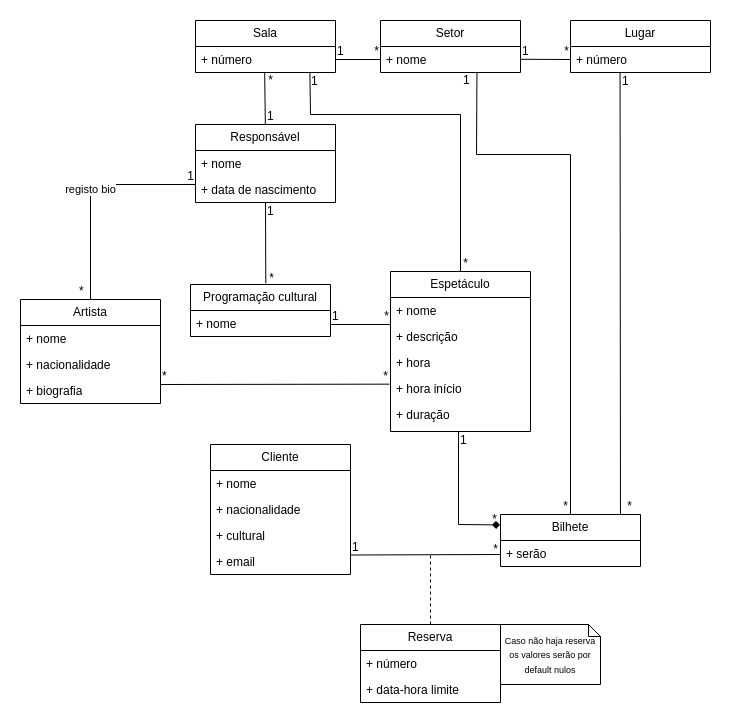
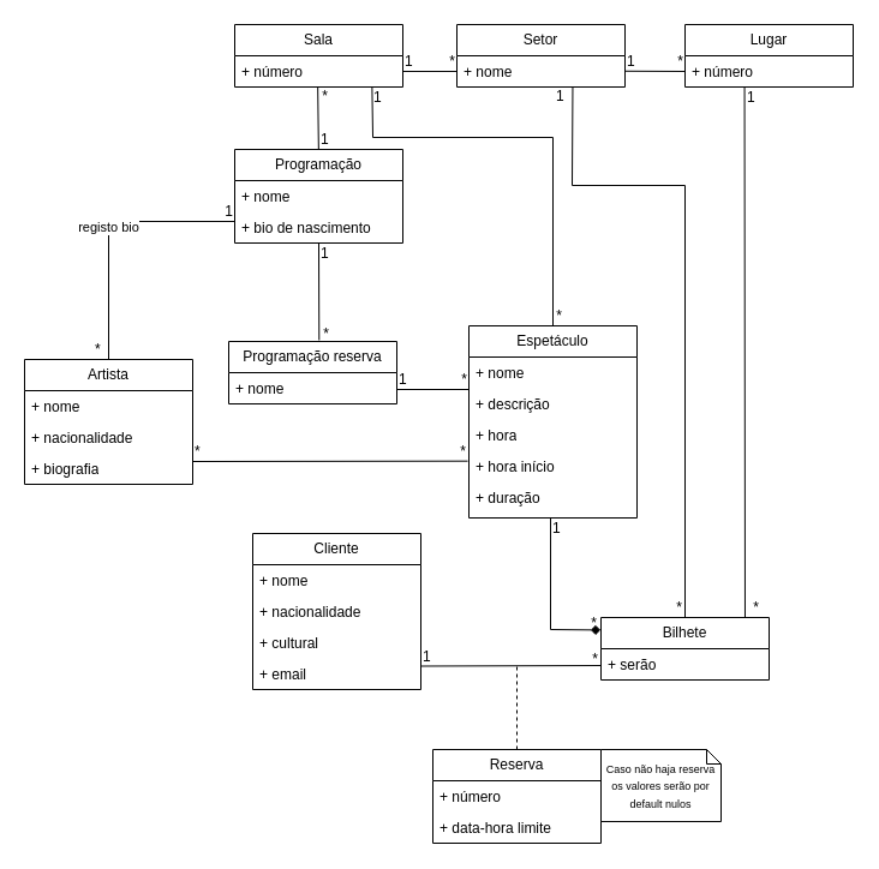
  <mxCell id="0" />
  <mxCell id="1" parent="0" />
  <mxCell id="2" value="Sala" style="swimlane;fontStyle=0;childLayout=stackLayout;horizontal=1;startSize=26;fillColor=none;horizontalStack=0;resizeParent=1;resizeParentMax=0;resizeLast=0;collapsible=1;marginBottom=0;whiteSpace=wrap;html=1;" vertex="1" parent="1"><mxGeometry x="195" y="20" width="140" height="52" as="geometry" /></mxCell>
  <mxCell id="3" value="+ número" style="text;strokeColor=none;fillColor=none;align=left;verticalAlign=top;spacingLeft=4;spacingRight=4;overflow=hidden;rotatable=0;points=[[0,0.5],[1,0.5]];portConstraint=eastwest;whiteSpace=wrap;html=1;" vertex="1" parent="2"><mxGeometry y="26" width="140" height="26" as="geometry" /></mxCell>
  <mxCell id="4" value="Setor" style="swimlane;fontStyle=0;childLayout=stackLayout;horizontal=1;startSize=26;fillColor=none;horizontalStack=0;resizeParent=1;resizeParentMax=0;resizeLast=0;collapsible=1;marginBottom=0;whiteSpace=wrap;html=1;" vertex="1" parent="1"><mxGeometry x="380" y="20" width="140" height="52" as="geometry" /></mxCell>
  <mxCell id="5" value="+ nome" style="text;strokeColor=none;fillColor=none;align=left;verticalAlign=top;spacingLeft=4;spacingRight=4;overflow=hidden;rotatable=0;points=[[0,0.5],[1,0.5]];portConstraint=eastwest;whiteSpace=wrap;html=1;" vertex="1" parent="4"><mxGeometry y="26" width="140" height="26" as="geometry" /></mxCell>
- <mxCell id="6" value="Responsável " style="swimlane;fontStyle=0;childLayout=stackLayout;horizontal=1;startSize=26;fillColor=none;horizontalStack=0;resizeParent=1;resizeParentMax=0;resizeLast=0;collapsible=1;marginBottom=0;whiteSpace=wrap;html=1;" vertex="1" parent="1"><mxGeometry x="195" y="124" width="140" height="78" as="geometry" /></mxCell>
+ <mxCell id="6" value="Programação " style="swimlane;fontStyle=0;childLayout=stackLayout;horizontal=1;startSize=26;fillColor=none;horizontalStack=0;resizeParent=1;resizeParentMax=0;resizeLast=0;collapsible=1;marginBottom=0;whiteSpace=wrap;html=1;" vertex="1" parent="1"><mxGeometry x="195" y="124" width="140" height="78" as="geometry" /></mxCell>
  <mxCell id="7" value="+ nome" style="text;strokeColor=none;fillColor=none;align=left;verticalAlign=top;spacingLeft=4;spacingRight=4;overflow=hidden;rotatable=0;points=[[0,0.5],[1,0.5]];portConstraint=eastwest;whiteSpace=wrap;html=1;" vertex="1" parent="6"><mxGeometry y="26" width="140" height="26" as="geometry" /></mxCell>
- <mxCell id="8" value="+ data de nascimento" style="text;strokeColor=none;fillColor=none;align=left;verticalAlign=top;spacingLeft=4;spacingRight=4;overflow=hidden;rotatable=0;points=[[0,0.5],[1,0.5]];portConstraint=eastwest;whiteSpace=wrap;html=1;" vertex="1" parent="6"><mxGeometry y="52" width="140" height="26" as="geometry" /></mxCell>
+ <mxCell id="8" value="+ bio de nascimento" style="text;strokeColor=none;fillColor=none;align=left;verticalAlign=top;spacingLeft=4;spacingRight=4;overflow=hidden;rotatable=0;points=[[0,0.5],[1,0.5]];portConstraint=eastwest;whiteSpace=wrap;html=1;" vertex="1" parent="6"><mxGeometry y="52" width="140" height="26" as="geometry" /></mxCell>
  <mxCell id="9" value="Lugar" style="swimlane;fontStyle=0;childLayout=stackLayout;horizontal=1;startSize=26;fillColor=none;horizontalStack=0;resizeParent=1;resizeParentMax=0;resizeLast=0;collapsible=1;marginBottom=0;whiteSpace=wrap;html=1;" vertex="1" parent="1"><mxGeometry x="570" y="20" width="140" height="52" as="geometry" /></mxCell>
  <mxCell id="10" value="+ número" style="text;strokeColor=none;fillColor=none;align=left;verticalAlign=top;spacingLeft=4;spacingRight=4;overflow=hidden;rotatable=0;points=[[0,0.5],[1,0.5]];portConstraint=eastwest;whiteSpace=wrap;html=1;" vertex="1" parent="9"><mxGeometry y="26" width="140" height="26" as="geometry" /></mxCell>
  <mxCell id="11" value="" style="endArrow=none;html=1;rounded=0;exitX=1;exitY=0.5;exitDx=0;exitDy=0;entryX=0;entryY=0.5;entryDx=0;entryDy=0;" edge="1" parent="1" source="3" target="5"><mxGeometry relative="1" as="geometry"><mxPoint x="340" y="59" as="sourcePoint" /><mxPoint x="380" y="60" as="targetPoint" /></mxGeometry></mxCell>
  <mxCell id="12" value="1" style="resizable=0;html=1;whiteSpace=wrap;align=left;verticalAlign=bottom;" connectable="0" vertex="1" parent="11"><mxGeometry x="-1" relative="1" as="geometry" /></mxCell>
  <mxCell id="13" value="*" style="resizable=0;html=1;whiteSpace=wrap;align=right;verticalAlign=bottom;" connectable="0" vertex="1" parent="11"><mxGeometry x="1" relative="1" as="geometry" /></mxCell>
  <mxCell id="14" value="" style="endArrow=none;html=1;rounded=0;exitX=1;exitY=0.5;exitDx=0;exitDy=0;entryX=0;entryY=0.5;entryDx=0;entryDy=0;" edge="1" parent="1" target="10"><mxGeometry relative="1" as="geometry"><mxPoint x="520" y="58.78" as="sourcePoint" /><mxPoint x="565" y="58.78" as="targetPoint" /></mxGeometry></mxCell>
  <mxCell id="15" value="1" style="resizable=0;html=1;whiteSpace=wrap;align=left;verticalAlign=bottom;" connectable="0" vertex="1" parent="14"><mxGeometry x="-1" relative="1" as="geometry" /></mxCell>
  <mxCell id="16" value="*" style="resizable=0;html=1;whiteSpace=wrap;align=right;verticalAlign=bottom;" connectable="0" vertex="1" parent="14"><mxGeometry x="1" relative="1" as="geometry" /></mxCell>
  <mxCell id="17" value="" style="endArrow=none;html=1;rounded=0;exitX=0.5;exitY=0;exitDx=0;exitDy=0;entryX=0.494;entryY=1.001;entryDx=0;entryDy=0;entryPerimeter=0;" edge="1" parent="1"><mxGeometry relative="1" as="geometry"><mxPoint x="264.85" y="124" as="sourcePoint" /><mxPoint x="264.16" y="72.026" as="targetPoint" /></mxGeometry></mxCell>
  <mxCell id="18" value="1" style="resizable=0;html=1;whiteSpace=wrap;align=left;verticalAlign=bottom;" connectable="0" vertex="1" parent="17"><mxGeometry x="-1" relative="1" as="geometry" /></mxCell>
  <mxCell id="19" value="*" style="resizable=0;html=1;whiteSpace=wrap;align=right;verticalAlign=bottom;" connectable="0" vertex="1" parent="17"><mxGeometry x="1" relative="1" as="geometry"><mxPoint x="10" y="16" as="offset" /></mxGeometry></mxCell>
- <mxCell id="20" value="Programação cultural" style="swimlane;fontStyle=0;childLayout=stackLayout;horizontal=1;startSize=26;fillColor=none;horizontalStack=0;resizeParent=1;resizeParentMax=0;resizeLast=0;collapsible=1;marginBottom=0;whiteSpace=wrap;html=1;" vertex="1" parent="1"><mxGeometry x="190" y="284" width="140" height="52" as="geometry" /></mxCell>
+ <mxCell id="20" value="Programação reserva" style="swimlane;fontStyle=0;childLayout=stackLayout;horizontal=1;startSize=26;fillColor=none;horizontalStack=0;resizeParent=1;resizeParentMax=0;resizeLast=0;collapsible=1;marginBottom=0;whiteSpace=wrap;html=1;" vertex="1" parent="1"><mxGeometry x="190" y="284" width="140" height="52" as="geometry" /></mxCell>
  <mxCell id="21" value="+ nome" style="text;strokeColor=none;fillColor=none;align=left;verticalAlign=top;spacingLeft=4;spacingRight=4;overflow=hidden;rotatable=0;points=[[0,0.5],[1,0.5]];portConstraint=eastwest;whiteSpace=wrap;html=1;" vertex="1" parent="20"><mxGeometry y="26" width="140" height="26" as="geometry" /></mxCell>
  <mxCell id="22" value="" style="endArrow=none;html=1;rounded=0;" edge="1" parent="1"><mxGeometry relative="1" as="geometry"><mxPoint x="330" y="324" as="sourcePoint" /><mxPoint x="390" y="324" as="targetPoint" /></mxGeometry></mxCell>
  <mxCell id="23" value="1" style="resizable=0;html=1;whiteSpace=wrap;align=left;verticalAlign=bottom;" connectable="0" vertex="1" parent="22"><mxGeometry x="-1" relative="1" as="geometry" /></mxCell>
  <mxCell id="24" value="*" style="resizable=0;html=1;whiteSpace=wrap;align=right;verticalAlign=bottom;" connectable="0" vertex="1" parent="22"><mxGeometry x="1" relative="1" as="geometry" /></mxCell>
  <mxCell id="25" value="Espetáculo" style="swimlane;fontStyle=0;childLayout=stackLayout;horizontal=1;startSize=26;fillColor=none;horizontalStack=0;resizeParent=1;resizeParentMax=0;resizeLast=0;collapsible=1;marginBottom=0;whiteSpace=wrap;html=1;" vertex="1" parent="1"><mxGeometry x="390" y="271" width="140" height="160" as="geometry" /></mxCell>
  <mxCell id="26" value="+ nome" style="text;strokeColor=none;fillColor=none;align=left;verticalAlign=top;spacingLeft=4;spacingRight=4;overflow=hidden;rotatable=0;points=[[0,0.5],[1,0.5]];portConstraint=eastwest;whiteSpace=wrap;html=1;" vertex="1" parent="25"><mxGeometry y="26" width="140" height="26" as="geometry" /></mxCell>
  <mxCell id="27" value="+ descrição" style="text;strokeColor=none;fillColor=none;align=left;verticalAlign=top;spacingLeft=4;spacingRight=4;overflow=hidden;rotatable=0;points=[[0,0.5],[1,0.5]];portConstraint=eastwest;whiteSpace=wrap;html=1;" vertex="1" parent="25"><mxGeometry y="52" width="140" height="26" as="geometry" /></mxCell>
  <mxCell id="28" value="+ hora" style="text;strokeColor=none;fillColor=none;align=left;verticalAlign=top;spacingLeft=4;spacingRight=4;overflow=hidden;rotatable=0;points=[[0,0.5],[1,0.5]];portConstraint=eastwest;whiteSpace=wrap;html=1;" vertex="1" parent="25"><mxGeometry y="78" width="140" height="26" as="geometry" /></mxCell>
  <mxCell id="29" value="+ hora início" style="text;strokeColor=none;fillColor=none;align=left;verticalAlign=top;spacingLeft=4;spacingRight=4;overflow=hidden;rotatable=0;points=[[0,0.5],[1,0.5]];portConstraint=eastwest;whiteSpace=wrap;html=1;" vertex="1" parent="25"><mxGeometry y="104" width="140" height="26" as="geometry" /></mxCell>
  <mxCell id="30" value="+ duração" style="text;strokeColor=none;fillColor=none;align=left;verticalAlign=top;spacingLeft=4;spacingRight=4;overflow=hidden;rotatable=0;points=[[0,0.5],[1,0.5]];portConstraint=eastwest;whiteSpace=wrap;html=1;" vertex="1" parent="25"><mxGeometry y="130" width="140" height="30" as="geometry" /></mxCell>
  <mxCell id="31" value="" style="endArrow=none;html=1;rounded=0;entryX=0.571;entryY=-0.009;entryDx=0;entryDy=0;entryPerimeter=0;exitX=0.5;exitY=1;exitDx=0;exitDy=0;" edge="1" parent="1" source="6"><mxGeometry relative="1" as="geometry"><mxPoint x="265" y="204" as="sourcePoint" /><mxPoint x="265.3" y="282.958" as="targetPoint" /></mxGeometry></mxCell>
  <mxCell id="32" value="1" style="resizable=0;html=1;whiteSpace=wrap;align=left;verticalAlign=bottom;" connectable="0" vertex="1" parent="31"><mxGeometry x="-1" relative="1" as="geometry"><mxPoint y="17" as="offset" /></mxGeometry></mxCell>
  <mxCell id="33" value="*" style="resizable=0;html=1;whiteSpace=wrap;align=right;verticalAlign=bottom;" connectable="0" vertex="1" parent="31"><mxGeometry x="1" relative="1" as="geometry"><mxPoint x="10" y="3" as="offset" /></mxGeometry></mxCell>
  <mxCell id="34" value="" style="endArrow=none;html=1;rounded=0;entryX=0.5;entryY=0;entryDx=0;entryDy=0;exitX=0.817;exitY=1.01;exitDx=0;exitDy=0;exitPerimeter=0;" edge="1" parent="1" target="25"><mxGeometry relative="1" as="geometry"><mxPoint x="309.38" y="72.26" as="sourcePoint" /><mxPoint x="520" y="204" as="targetPoint" /><Array as="points"><mxPoint x="310" y="114" /><mxPoint x="460" y="114" /></Array></mxGeometry></mxCell>
  <mxCell id="35" value="1" style="resizable=0;html=1;whiteSpace=wrap;align=left;verticalAlign=bottom;" connectable="0" vertex="1" parent="34"><mxGeometry x="-1" relative="1" as="geometry"><mxPoint y="17" as="offset" /></mxGeometry></mxCell>
  <mxCell id="36" value="*" style="resizable=0;html=1;whiteSpace=wrap;align=right;verticalAlign=bottom;" connectable="0" vertex="1" parent="34"><mxGeometry x="1" relative="1" as="geometry"><mxPoint x="9" as="offset" /></mxGeometry></mxCell>
  <mxCell id="37" value="Artista" style="swimlane;fontStyle=0;childLayout=stackLayout;horizontal=1;startSize=26;fillColor=none;horizontalStack=0;resizeParent=1;resizeParentMax=0;resizeLast=0;collapsible=1;marginBottom=0;whiteSpace=wrap;html=1;" vertex="1" parent="1"><mxGeometry x="20" y="299" width="140" height="104" as="geometry" /></mxCell>
  <mxCell id="38" value="+ nome" style="text;strokeColor=none;fillColor=none;align=left;verticalAlign=top;spacingLeft=4;spacingRight=4;overflow=hidden;rotatable=0;points=[[0,0.5],[1,0.5]];portConstraint=eastwest;whiteSpace=wrap;html=1;" vertex="1" parent="37"><mxGeometry y="26" width="140" height="26" as="geometry" /></mxCell>
  <mxCell id="39" value="+ nacionalidade" style="text;strokeColor=none;fillColor=none;align=left;verticalAlign=top;spacingLeft=4;spacingRight=4;overflow=hidden;rotatable=0;points=[[0,0.5],[1,0.5]];portConstraint=eastwest;whiteSpace=wrap;html=1;" vertex="1" parent="37"><mxGeometry y="52" width="140" height="26" as="geometry" /></mxCell>
  <mxCell id="40" value="+ biografia" style="text;strokeColor=none;fillColor=none;align=left;verticalAlign=top;spacingLeft=4;spacingRight=4;overflow=hidden;rotatable=0;points=[[0,0.5],[1,0.5]];portConstraint=eastwest;whiteSpace=wrap;html=1;" vertex="1" parent="37"><mxGeometry y="78" width="140" height="26" as="geometry" /></mxCell>
  <mxCell id="41" value="registo bio" style="endArrow=none;html=1;rounded=0;exitX=0.5;exitY=0;exitDx=0;exitDy=0;" edge="1" parent="1" source="37"><mxGeometry relative="1" as="geometry"><mxPoint x="35" y="184" as="sourcePoint" /><mxPoint x="195" y="184" as="targetPoint" /><Array as="points"><mxPoint x="90" y="184" /></Array></mxGeometry></mxCell>
  <mxCell id="42" value="*" style="resizable=0;html=1;whiteSpace=wrap;align=left;verticalAlign=bottom;" connectable="0" vertex="1" parent="41"><mxGeometry x="-1" relative="1" as="geometry"><mxPoint x="-13" as="offset" /></mxGeometry></mxCell>
  <mxCell id="43" value="1" style="resizable=0;html=1;whiteSpace=wrap;align=right;verticalAlign=bottom;" connectable="0" vertex="1" parent="41"><mxGeometry x="1" relative="1" as="geometry" /></mxCell>
  <mxCell id="44" value="" style="endArrow=none;html=1;rounded=0;entryX=-0.007;entryY=0.333;entryDx=0;entryDy=0;entryPerimeter=0;" edge="1" parent="1" target="29"><mxGeometry relative="1" as="geometry"><mxPoint x="160" y="384" as="sourcePoint" /><mxPoint x="320" y="384" as="targetPoint" /></mxGeometry></mxCell>
  <mxCell id="45" value="*" style="resizable=0;html=1;whiteSpace=wrap;align=left;verticalAlign=bottom;" connectable="0" vertex="1" parent="44"><mxGeometry x="-1" relative="1" as="geometry" /></mxCell>
  <mxCell id="46" value="*" style="resizable=0;html=1;whiteSpace=wrap;align=right;verticalAlign=bottom;" connectable="0" vertex="1" parent="44"><mxGeometry x="1" relative="1" as="geometry" /></mxCell>
  <mxCell id="47" value="Cliente" style="swimlane;fontStyle=0;childLayout=stackLayout;horizontal=1;startSize=26;fillColor=none;horizontalStack=0;resizeParent=1;resizeParentMax=0;resizeLast=0;collapsible=1;marginBottom=0;whiteSpace=wrap;html=1;" vertex="1" parent="1"><mxGeometry x="210" y="444" width="140" height="130" as="geometry" /></mxCell>
  <mxCell id="48" value="+ nome" style="text;strokeColor=none;fillColor=none;align=left;verticalAlign=top;spacingLeft=4;spacingRight=4;overflow=hidden;rotatable=0;points=[[0,0.5],[1,0.5]];portConstraint=eastwest;whiteSpace=wrap;html=1;" vertex="1" parent="47"><mxGeometry y="26" width="140" height="26" as="geometry" /></mxCell>
  <mxCell id="49" value="+ nacionalidade" style="text;strokeColor=none;fillColor=none;align=left;verticalAlign=top;spacingLeft=4;spacingRight=4;overflow=hidden;rotatable=0;points=[[0,0.5],[1,0.5]];portConstraint=eastwest;whiteSpace=wrap;html=1;" vertex="1" parent="47"><mxGeometry y="52" width="140" height="26" as="geometry" /></mxCell>
  <mxCell id="50" value="+ cultural" style="text;strokeColor=none;fillColor=none;align=left;verticalAlign=top;spacingLeft=4;spacingRight=4;overflow=hidden;rotatable=0;points=[[0,0.5],[1,0.5]];portConstraint=eastwest;whiteSpace=wrap;html=1;" vertex="1" parent="47"><mxGeometry y="78" width="140" height="26" as="geometry" /></mxCell>
  <mxCell id="51" value="+ email" style="text;strokeColor=none;fillColor=none;align=left;verticalAlign=top;spacingLeft=4;spacingRight=4;overflow=hidden;rotatable=0;points=[[0,0.5],[1,0.5]];portConstraint=eastwest;whiteSpace=wrap;html=1;" vertex="1" parent="47"><mxGeometry y="104" width="140" height="26" as="geometry" /></mxCell>
  <mxCell id="52" value="Bilhete" style="swimlane;fontStyle=0;childLayout=stackLayout;horizontal=1;startSize=26;fillColor=none;horizontalStack=0;resizeParent=1;resizeParentMax=0;resizeLast=0;collapsible=1;marginBottom=0;whiteSpace=wrap;html=1;" vertex="1" parent="1"><mxGeometry x="500" y="514" width="140" height="52" as="geometry" /></mxCell>
  <mxCell id="53" value="+ serão" style="text;strokeColor=none;fillColor=none;align=left;verticalAlign=top;spacingLeft=4;spacingRight=4;overflow=hidden;rotatable=0;points=[[0,0.5],[1,0.5]];portConstraint=eastwest;whiteSpace=wrap;html=1;" vertex="1" parent="52"><mxGeometry y="26" width="140" height="26" as="geometry" /></mxCell>
  <mxCell id="54" value="" style="endArrow=none;html=1;rounded=0;exitX=1;exitY=0.231;exitDx=0;exitDy=0;exitPerimeter=0;" edge="1" parent="1"><mxGeometry relative="1" as="geometry"><mxPoint x="350" y="554.506" as="sourcePoint" /><mxPoint x="500" y="554" as="targetPoint" /></mxGeometry></mxCell>
  <mxCell id="55" value="1" style="resizable=0;html=1;whiteSpace=wrap;align=left;verticalAlign=bottom;" connectable="0" vertex="1" parent="54"><mxGeometry x="-1" relative="1" as="geometry" /></mxCell>
  <mxCell id="56" value="*" style="resizable=0;html=1;whiteSpace=wrap;align=right;verticalAlign=bottom;" connectable="0" vertex="1" parent="54"><mxGeometry x="1" relative="1" as="geometry"><mxPoint x="-1" y="3" as="offset" /></mxGeometry></mxCell>
  <mxCell id="57" value="" style="endArrow=diamond;html=1;rounded=0;entryX=-0.002;entryY=0.201;entryDx=0;entryDy=0;exitX=0.486;exitY=0.983;exitDx=0;exitDy=0;exitPerimeter=0;entryPerimeter=0;" edge="1" parent="1" source="30" target="52"><mxGeometry relative="1" as="geometry"><mxPoint x="460" y="434" as="sourcePoint" /><mxPoint x="470" y="524" as="targetPoint" /><Array as="points"><mxPoint x="458" y="524" /></Array></mxGeometry></mxCell>
  <mxCell id="58" value="1" style="resizable=0;html=1;whiteSpace=wrap;align=left;verticalAlign=bottom;" connectable="0" vertex="1" parent="57"><mxGeometry x="-1" relative="1" as="geometry"><mxPoint y="18" as="offset" /></mxGeometry></mxCell>
  <mxCell id="59" value="*" style="resizable=0;html=1;whiteSpace=wrap;align=right;verticalAlign=bottom;" connectable="0" vertex="1" parent="57"><mxGeometry x="1" relative="1" as="geometry"><mxPoint x="-1" y="3" as="offset" /></mxGeometry></mxCell>
  <mxCell id="60" value="" style="endArrow=none;html=1;rounded=0;exitX=0.689;exitY=1.019;exitDx=0;exitDy=0;exitPerimeter=0;" edge="1" parent="1" target="52"><mxGeometry relative="1" as="geometry"><mxPoint x="476.46" y="72.494" as="sourcePoint" /><mxPoint x="610" y="204" as="targetPoint" /><Array as="points"><mxPoint x="476" y="154" /><mxPoint x="570" y="154" /></Array></mxGeometry></mxCell>
  <mxCell id="61" value="1" style="resizable=0;html=1;whiteSpace=wrap;align=left;verticalAlign=bottom;" connectable="0" vertex="1" parent="60"><mxGeometry x="-1" relative="1" as="geometry"><mxPoint x="-15" y="16" as="offset" /></mxGeometry></mxCell>
  <mxCell id="62" value="*" style="resizable=0;html=1;whiteSpace=wrap;align=right;verticalAlign=bottom;" connectable="0" vertex="1" parent="60"><mxGeometry x="1" relative="1" as="geometry"><mxPoint x="-1" as="offset" /></mxGeometry></mxCell>
  <mxCell id="63" value="" style="endArrow=none;html=1;rounded=0;entryX=0.857;entryY=0;entryDx=0;entryDy=0;entryPerimeter=0;exitX=0.354;exitY=1;exitDx=0;exitDy=0;exitPerimeter=0;" edge="1" parent="1" target="52"><mxGeometry relative="1" as="geometry"><mxPoint x="619.56" y="72" as="sourcePoint" /><mxPoint x="670" y="354" as="targetPoint" /></mxGeometry></mxCell>
  <mxCell id="64" value="1" style="resizable=0;html=1;whiteSpace=wrap;align=left;verticalAlign=bottom;" connectable="0" vertex="1" parent="63"><mxGeometry x="-1" relative="1" as="geometry"><mxPoint y="17" as="offset" /></mxGeometry></mxCell>
  <mxCell id="65" value="*" style="resizable=0;html=1;whiteSpace=wrap;align=right;verticalAlign=bottom;" connectable="0" vertex="1" parent="63"><mxGeometry x="1" relative="1" as="geometry"><mxPoint x="13" as="offset" /></mxGeometry></mxCell>
  <mxCell id="66" value="Reserva" style="swimlane;fontStyle=0;childLayout=stackLayout;horizontal=1;startSize=26;fillColor=none;horizontalStack=0;resizeParent=1;resizeParentMax=0;resizeLast=0;collapsible=1;marginBottom=0;whiteSpace=wrap;html=1;" vertex="1" parent="1"><mxGeometry x="360" y="624" width="140" height="78" as="geometry" /></mxCell>
  <mxCell id="67" value="+ número" style="text;strokeColor=none;fillColor=none;align=left;verticalAlign=top;spacingLeft=4;spacingRight=4;overflow=hidden;rotatable=0;points=[[0,0.5],[1,0.5]];portConstraint=eastwest;whiteSpace=wrap;html=1;" vertex="1" parent="66"><mxGeometry y="26" width="140" height="26" as="geometry" /></mxCell>
  <mxCell id="68" value="+ data-hora limite" style="text;strokeColor=none;fillColor=none;align=left;verticalAlign=top;spacingLeft=4;spacingRight=4;overflow=hidden;rotatable=0;points=[[0,0.5],[1,0.5]];portConstraint=eastwest;whiteSpace=wrap;html=1;" vertex="1" parent="66"><mxGeometry y="52" width="140" height="26" as="geometry" /></mxCell>
  <mxCell id="69" value="" style="endArrow=none;dashed=1;html=1;rounded=0;exitX=0.5;exitY=0;exitDx=0;exitDy=0;" edge="1" parent="1" source="66"><mxGeometry width="50" height="50" relative="1" as="geometry"><mxPoint x="390" y="614" as="sourcePoint" /><mxPoint x="430" y="554" as="targetPoint" /></mxGeometry></mxCell>
  <mxCell id="70" value="&lt;font style=&quot;font-size: 9px;&quot;&gt;Caso não haja reserva os valores serão por default nulos&lt;/font&gt;" style="shape=note;size=12;whiteSpace=wrap;html=1;" vertex="1" parent="1"><mxGeometry x="500" y="624" width="100" height="60" as="geometry" /></mxCell>
